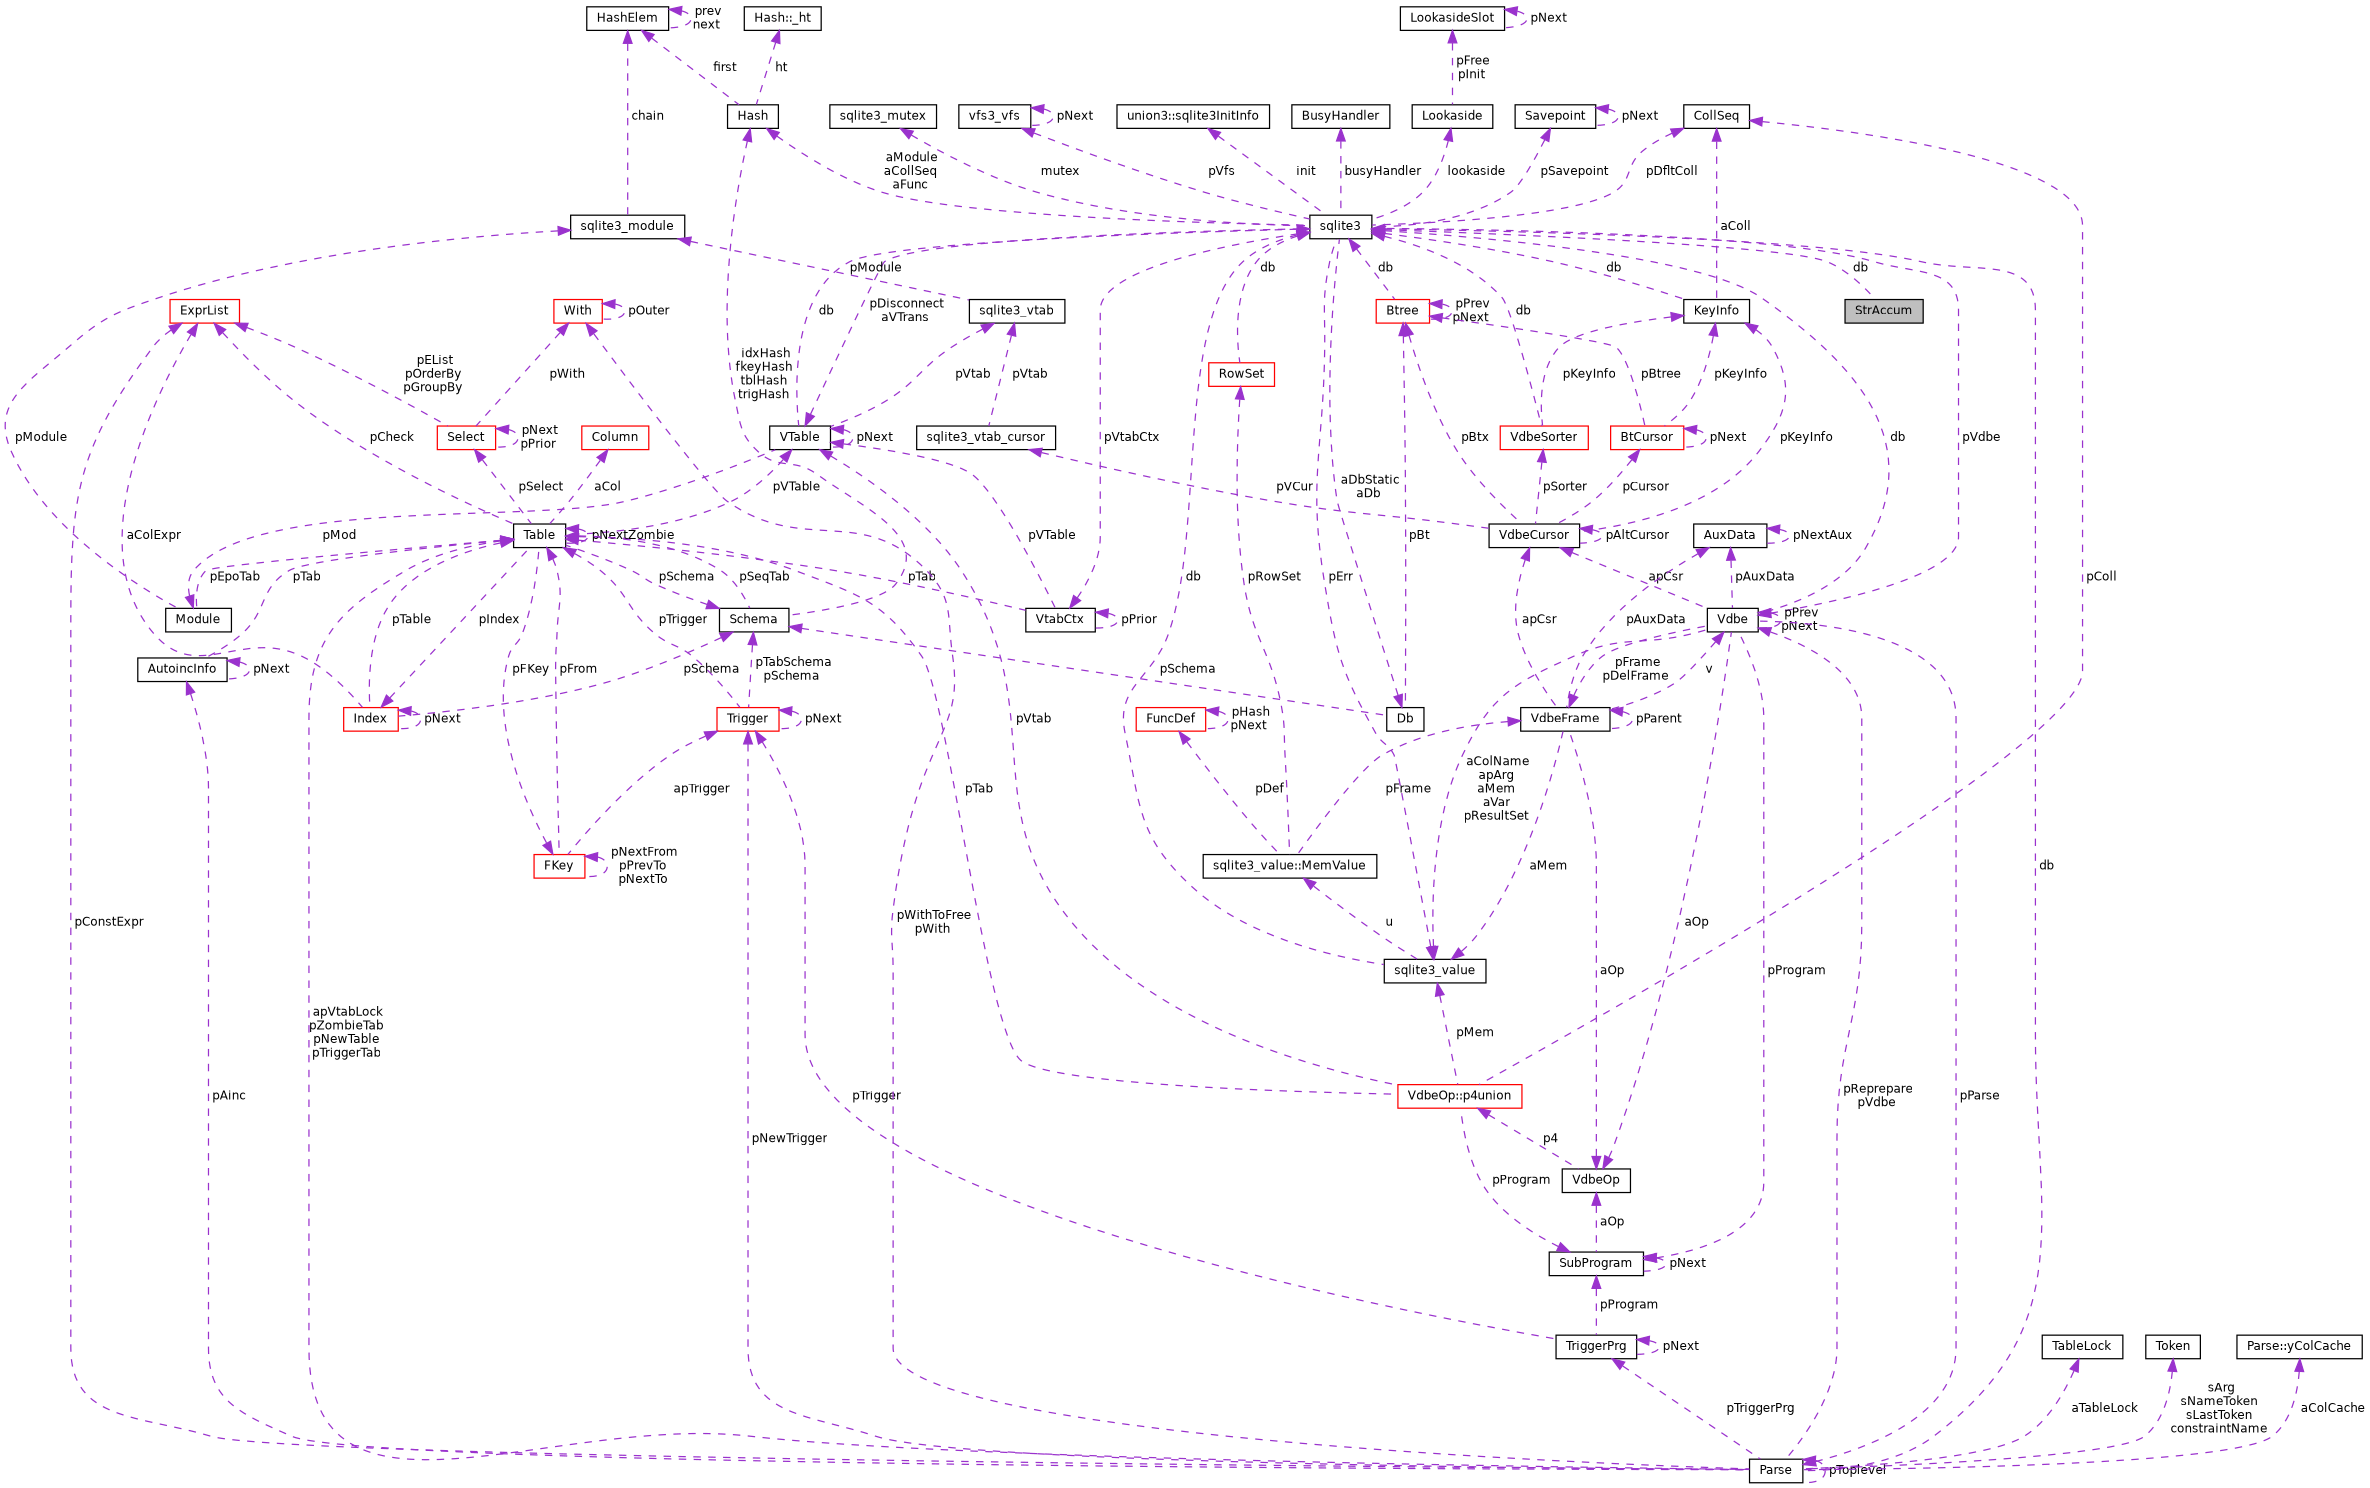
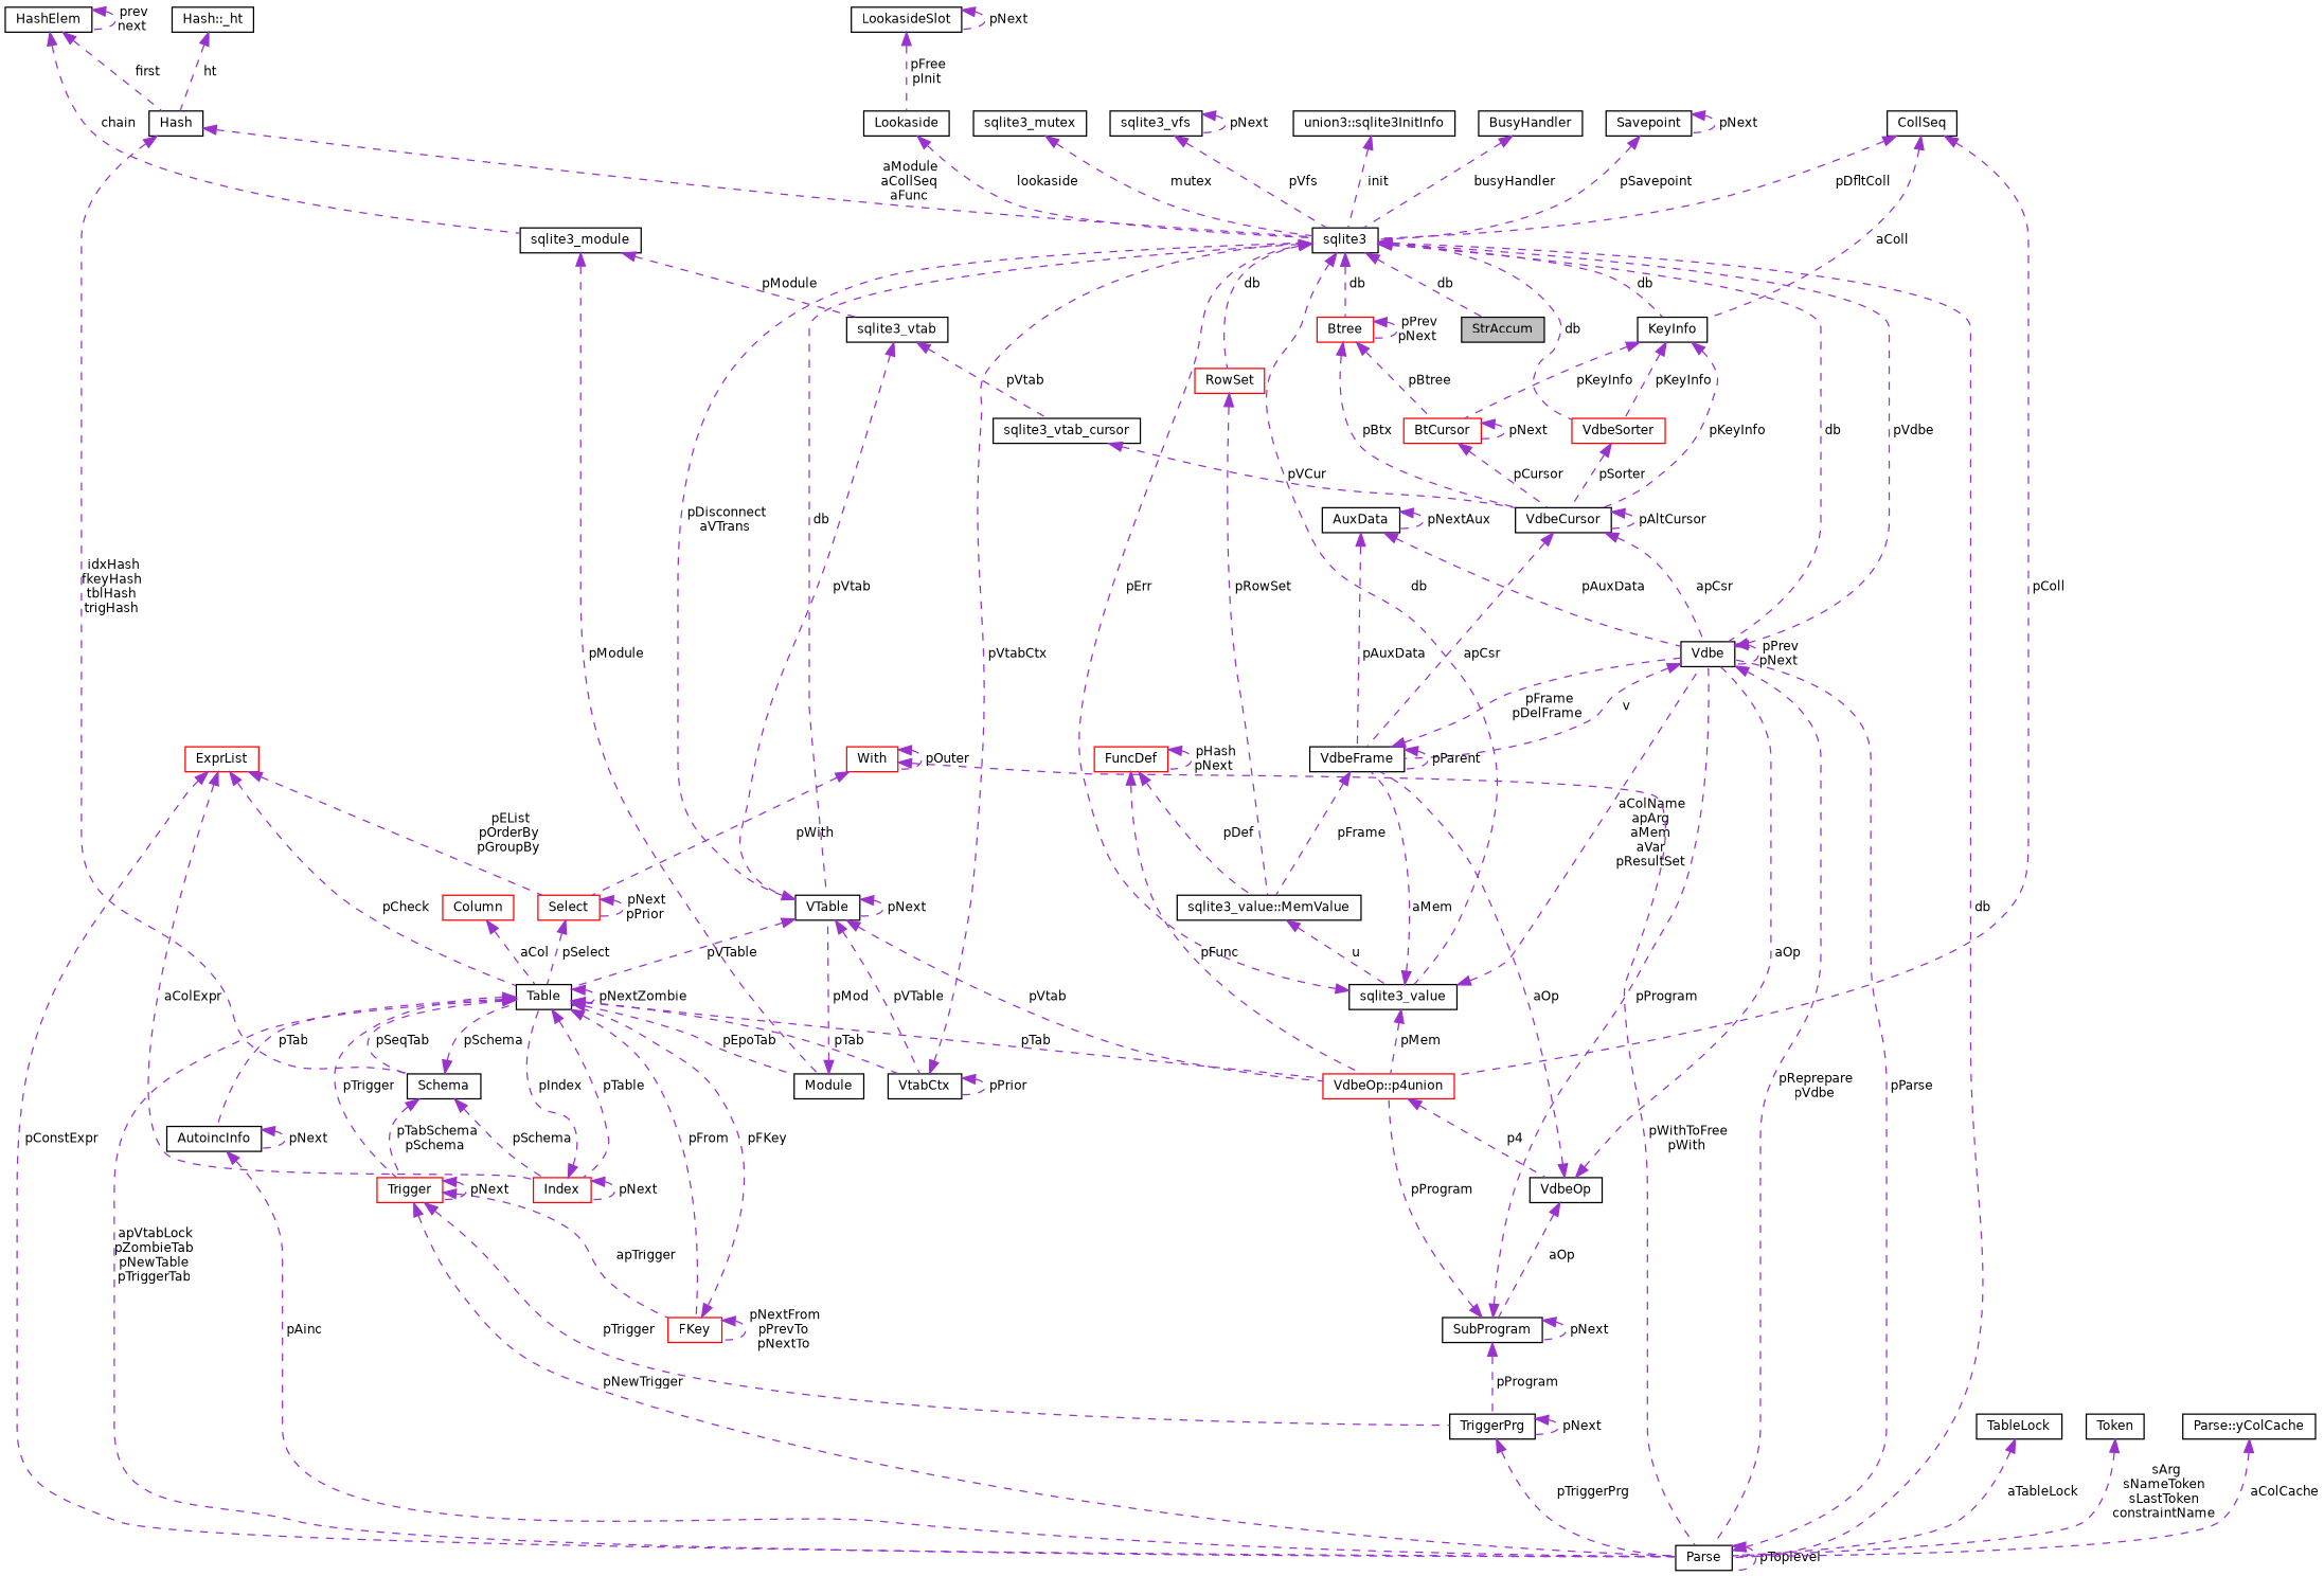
  digraph {
    node [color=black fillcolor=white fontname=Helvetica fontsize=10 shape=record style=filled]
    edge [color=darkorchid3 dir=back fontname=Helvetica fontsize=10 labelfontname=Helvetica labelfontsize=10 style=dashed]
    n1 [fillcolor=grey75 fontcolor=black height=0.2 label=StrAccum width=0.4]
    n2 [height=0.2 label=sqlite3 width=0.4]
    n3 [height=0.2 label=Vdbe width=0.4]
    n4 [height=0.2 label=sqlite3_value width=0.4]
    n5 [height=0.2 label=KeyInfo width=0.4]
    n6 [color=red height=0.2 label=Btree width=0.4]
    n7 [color=red height=0.2 label=VdbeSorter width=0.4]
    n8 [height=0.2 label=VTable width=0.4]
    n9 [color=red height=0.2 label=RowSet width=0.4]
    n10 [height=0.2 label=Parse width=0.4]
    n11 [height=0.2 label=VdbeFrame width=0.4]
    n12 [color=red height=0.2 label="VdbeOp::p4union" width=0.4]
    n13 [height=0.2 label=VdbeCursor width=0.4]
    n14 [color=red height=0.2 label=BtCursor width=0.4]
-   n15 [height=0.2 label=Db width=0.4]
    n16 [height=0.2 label=Table width=0.4]
    n17 [height=0.2 label=VtabCtx width=0.4]
    n18 [height=0.2 label="sqlite3_value::MemValue" width=0.4]
    n19 [height=0.2 label=VdbeOp width=0.4]
    n20 [height=0.2 label=AuxData width=0.4]
    n21 [height=0.2 label=CollSeq width=0.4]
    n22 [height=0.2 label=sqlite3_vtab_cursor width=0.4]
    n23 [height=0.2 label=sqlite3_vtab width=0.4]
    n24 [height=0.2 label=sqlite3_module width=0.4]
    n25 [height=0.2 label=Module width=0.4]
    n26 [height=0.2 label=SubProgram width=0.4]
    n27 [height=0.2 label=TriggerPrg width=0.4]
    n28 [height=0.2 label=Schema width=0.4]
    n29 [color=red height=0.2 label=FKey width=0.4]
    n30 [color=red height=0.2 label=Index width=0.4]
    n31 [height=0.2 label=AutoincInfo width=0.4]
    n32 [color=red height=0.2 label=Trigger width=0.4]
    n33 [height=0.2 label=Hash width=0.4]
    n34 [height=0.2 label="Hash::_ht" width=0.4]
    n35 [height=0.2 label=HashElem width=0.4]
    n36 [color=red height=0.2 label=Column width=0.4]
    n37 [color=red height=0.2 label=Select width=0.4]
    n38 [color=red height=0.2 label=With width=0.4]
    n39 [color=red height=0.2 label=ExprList width=0.4]
    n40 [color=red height=0.2 label=FuncDef width=0.4]
    n41 [height=0.2 label=TableLock width=0.4]
    n42 [height=0.2 label=Token width=0.4]
    n43 [height=0.2 label="Parse::yColCache" width=0.4]
    n44 [height=0.2 label=Savepoint width=0.4]
    n45 [height=0.2 label=Lookaside width=0.4]
    n46 [height=0.2 label=LookasideSlot width=0.4]
    n47 [height=0.2 label=sqlite3_mutex width=0.4]
-   n48 [height=0.2 label=vfs3_vfs width=0.4]
+   n48 [height=0.2 label=sqlite3_vfs width=0.4]
    n49 [height=0.2 label="union3::sqlite3InitInfo" width=0.4]
    n50 [height=0.2 label=BusyHandler width=0.4]
    n2 -> n1 [label=" db"]
    n2 -> n3 [label=" db"]
    n2 -> n4 [label=" db"]
    n2 -> n5 [label=" db"]
    n2 -> n6 [label=" db"]
    n2 -> n7 [label=" db"]
    n2 -> n8 [label=" db"]
    n2 -> n9 [label=" db"]
    n2 -> n10 [label=" db"]
    n3 -> n2 [label=" pVdbe"]
    n3 -> n3 [label=" pPrev\npNext"]
    n3 -> n10 [label=" pReprepare\npVdbe"]
    n3 -> n11 [label=" v"]
    n4 -> n2 [label=" pErr"]
    n4 -> n3 [label=" aColName\napArg\naMem\naVar\npResultSet"]
    n4 -> n11 [label=" aMem"]
    n4 -> n12 [label=" pMem"]
    n5 -> n7 [label=" pKeyInfo"]
    n5 -> n13 [label=" pKeyInfo"]
    n5 -> n14 [label=" pKeyInfo"]
    n6 -> n6 [label=" pPrev\npNext"]
    n6 -> n13 [label=" pBtx"]
    n6 -> n14 [label=" pBtree"]
-   n6 -> n15 [label=" pBt"]
    n7 -> n13 [label=" pSorter"]
    n8 -> n2 [label=" pDisconnect\naVTrans"]
    n8 -> n8 [label=" pNext"]
    n8 -> n12 [label=" pVtab"]
    n8 -> n16 [label=" pVTable"]
    n8 -> n17 [label=" pVTable"]
    n9 -> n18 [label=" pRowSet"]
    n10 -> n3 [label=" pParse"]
    n10 -> n10 [label=" pToplevel"]
    n11 -> n3 [label=" pFrame\npDelFrame"]
    n11 -> n11 [label=" pParent"]
    n11 -> n18 [label=" pFrame"]
    n12 -> n19 [label=" p4"]
    n13 -> n3 [label=" apCsr"]
    n13 -> n11 [label=" apCsr"]
    n13 -> n13 [label=" pAltCursor"]
    n14 -> n13 [label=" pCursor"]
    n14 -> n14 [label=" pNext"]
-   n15 -> n2 [label=" aDbStatic\naDb"]
    n16 -> n10 [label=" apVtabLock\npZombieTab\npNewTable\npTriggerTab"]
    n16 -> n12 [label=" pTab"]
    n16 -> n16 [label=" pNextZombie"]
    n16 -> n17 [label=" pTab"]
    n16 -> n25 [label=" pEpoTab"]
    n16 -> n28 [label=" pSeqTab"]
    n16 -> n29 [label=" pFrom"]
    n16 -> n30 [label=" pTable"]
    n16 -> n31 [label=" pTab"]
    n16 -> n32 [label=" pTrigger"]
    n17 -> n2 [label=" pVtabCtx"]
    n17 -> n17 [label=" pPrior"]
    n18 -> n4 [label=" u"]
    n19 -> n3 [label=" aOp"]
    n19 -> n11 [label=" aOp"]
    n19 -> n26 [label=" aOp"]
    n20 -> n3 [label=" pAuxData"]
    n20 -> n11 [label=" pAuxData"]
    n20 -> n20 [label=" pNextAux"]
    n21 -> n2 [label=" pDfltColl"]
    n21 -> n5 [label=" aColl"]
    n21 -> n12 [label=" pColl"]
    n22 -> n13 [label=" pVCur"]
    n23 -> n8 [label=" pVtab"]
    n23 -> n22 [label=" pVtab"]
    n24 -> n23 [label=" pModule"]
    n24 -> n25 [label=" pModule"]
    n25 -> n8 [label=" pMod"]
    n26 -> n3 [label=" pProgram"]
    n26 -> n12 [label=" pProgram"]
    n26 -> n26 [label=" pNext"]
    n26 -> n27 [label=" pProgram"]
    n27 -> n10 [label=" pTriggerPrg"]
    n27 -> n27 [label=" pNext"]
-   n28 -> n15 [label=" pSchema"]
    n28 -> n16 [label=" pSchema"]
    n28 -> n30 [label=" pSchema"]
    n28 -> n32 [label=" pTabSchema\npSchema"]
    n29 -> n16 [label=" pFKey"]
    n29 -> n29 [label=" pNextFrom\npPrevTo\npNextTo"]
    n30 -> n16 [label=" pIndex"]
    n30 -> n30 [label=" pNext"]
    n31 -> n10 [label=" pAinc"]
    n31 -> n31 [label=" pNext"]
    n32 -> n10 [label=" pNewTrigger"]
    n32 -> n27 [label=" pTrigger"]
    n32 -> n29 [label=" apTrigger"]
    n32 -> n32 [label=" pNext"]
    n33 -> n2 [label=" aModule\naCollSeq\naFunc"]
    n33 -> n28 [label=" idxHash\nfkeyHash\ntblHash\ntrigHash"]
    n34 -> n33 [label=" ht"]
    n35 -> n24 [label=" chain"]
    n35 -> n33 [label=" first"]
    n35 -> n35 [label=" prev\nnext"]
    n36 -> n16 [label=" aCol"]
    n37 -> n16 [label=" pSelect"]
    n37 -> n37 [label=" pNext\npPrior"]
    n38 -> n10 [label=" pWithToFree\npWith"]
    n38 -> n37 [label=" pWith"]
    n38 -> n38 [label=" pOuter"]
    n39 -> n10 [label=" pConstExpr"]
    n39 -> n16 [label=" pCheck"]
    n39 -> n30 [label=" aColExpr"]
    n39 -> n37 [label=" pEList\npOrderBy\npGroupBy"]
+   n40 -> n12 [label=" pFunc"]
    n40 -> n18 [label=" pDef"]
    n40 -> n40 [label=" pHash\npNext"]
    n41 -> n10 [label=" aTableLock"]
    n42 -> n10 [label=" sArg\nsNameToken\nsLastToken\nconstraintName"]
    n43 -> n10 [label=" aColCache"]
    n44 -> n2 [label=" pSavepoint"]
    n44 -> n44 [label=" pNext"]
    n45 -> n2 [label=" lookaside"]
    n46 -> n45 [label=" pFree\npInit"]
    n46 -> n46 [label=" pNext"]
    n47 -> n2 [label=" mutex"]
    n48 -> n2 [label=" pVfs"]
    n48 -> n48 [label=" pNext"]
    n49 -> n2 [label=" init"]
    n50 -> n2 [label=" busyHandler"]
  }
